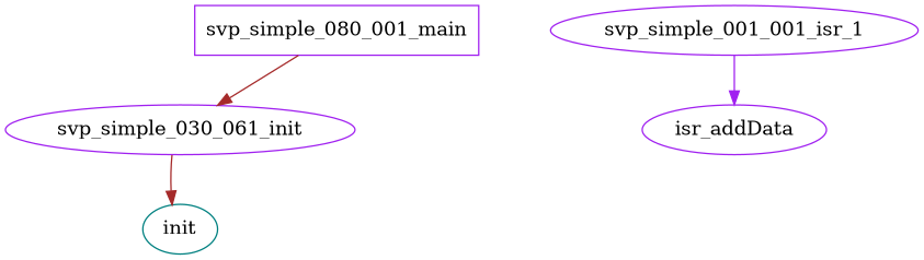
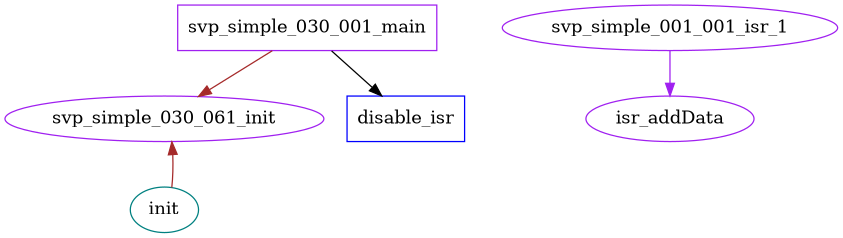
  digraph {
    rankdir=TB
    node [color=purple]
    edge [color=brown]
-   svp_simple_030_001_main [shape=box label=svp_simple_080_001_main]
+   svp_simple_030_001_main [shape=box]
    n2 [label=svp_simple_030_061_init]
+   n3 [color=blue label=disable_isr shape=box]
    n4 [color=teal label=init]
    n5 [label=isr_addData]
    svp_simple_001_001_isr_1
    svp_simple_030_001_main -> n2
-   n2 -> n4
+   svp_simple_030_001_main -> n3 [color=black]
+   n4 -> n2
    svp_simple_001_001_isr_1 -> n5 [color=purple]
  }
